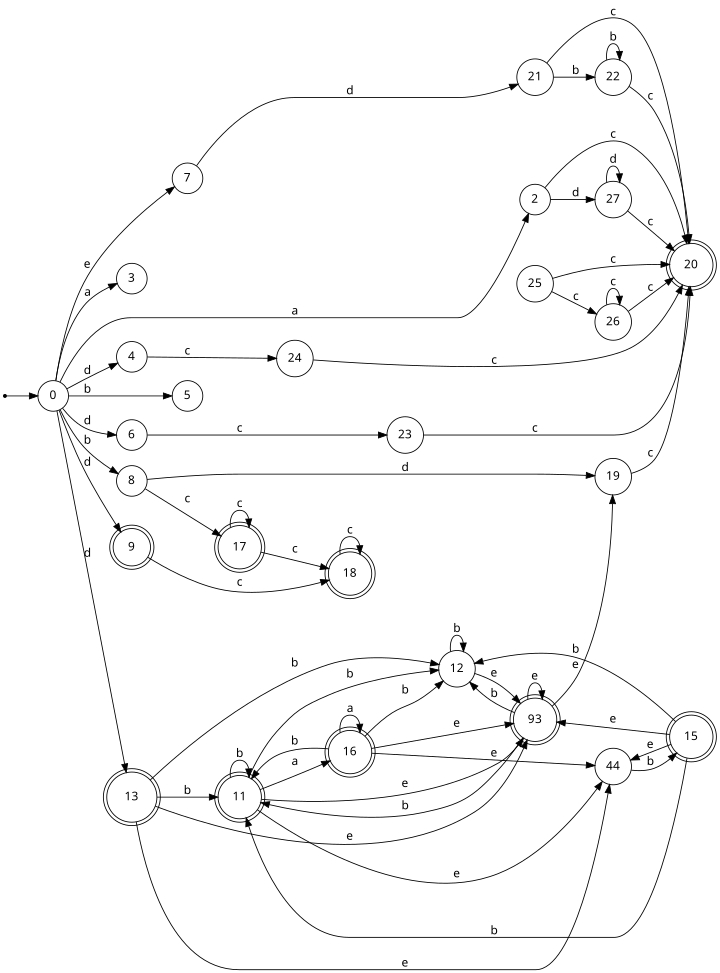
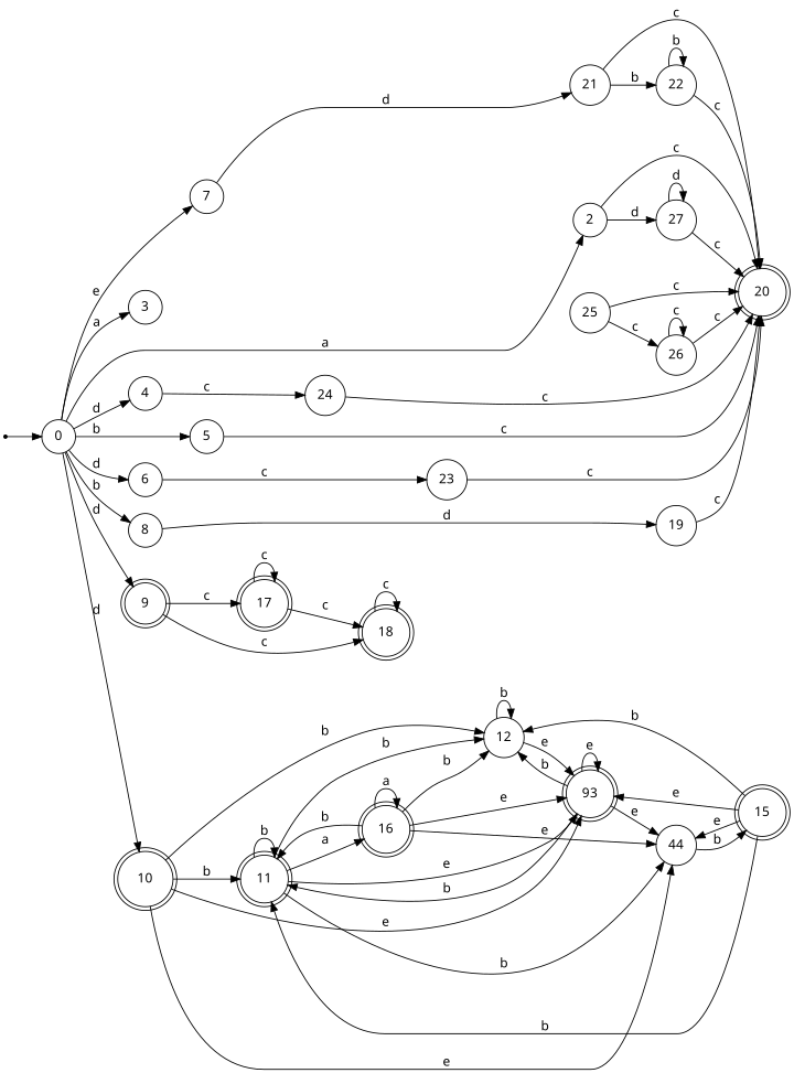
  digraph {
    fontname="Noto Sans"
    rankdir=LR
    node [fontname="Noto Sans" shape=circle]
    edge [fontname="Noto Sans"]
    dummy0 [shape=point]
    0
    2
    3
    4
    5
    6
    7
    8
    9 [shape=doublecircle]
-   10 [shape=doublecircle label=13]
+   10 [shape=doublecircle]
    20 [shape=doublecircle]
    27
    24
    23
    21
    19
    17 [shape=doublecircle]
    18 [shape=doublecircle]
    11 [shape=doublecircle]
    12
    n22 [label=93 shape=doublecircle]
    n23 [label=44]
    25
    26
    22
    16 [shape=doublecircle]
    15 [shape=doublecircle]
    dummy0 -> 0
    0 -> 2 [label=a]
    0 -> 3 [label=a]
    0 -> 4 [label=d]
    0 -> 5 [label=b]
    0 -> 6 [label=d]
    0 -> 7 [label=e]
    0 -> 8 [label=b]
    0 -> 9 [label=d]
    0 -> 10 [label=d]
    2 -> 20 [label=c]
    2 -> 27 [label=d]
    4 -> 24 [label=c]
+   5 -> 20 [label=c]
    6 -> 23 [label=c]
    7 -> 21 [label=d]
    8 -> 19 [label=d]
-   8 -> 17 [label=c]
+   9 -> 17 [label=c]
    9 -> 18 [label=c]
    10 -> 11 [label=b]
    10 -> 12 [label=b]
    10 -> n22 [label=e]
    10 -> n23 [label=e]
    27 -> 20 [label=c]
    27 -> 27 [label=d]
    24 -> 20 [label=c]
    23 -> 20 [label=c]
    21 -> 20 [label=c]
    21 -> 22 [label=b]
    19 -> 20 [label=c]
    17 -> 17 [label=c]
    17 -> 18 [label=c]
    18 -> 18 [label=c]
    11 -> 11 [label=b]
    11 -> 12 [label=b]
    11 -> n22 [label=e]
-   11 -> n23 [label=e]
+   11 -> n23 [label=b]
    11 -> 16 [label=a]
    12 -> 12 [label=b]
    12 -> n22 [label=e]
    n22 -> 11 [label=b]
    n22 -> 12 [label=b]
    n22 -> n22 [label=e]
-   n22 -> 19 [label=e]
+   n22 -> n23 [label=e]
    n23 -> 15 [label=b]
    25 -> 20 [label=c]
    25 -> 26 [label=c]
    26 -> 20 [label=c]
    26 -> 26 [label=c]
    22 -> 20 [label=c]
    22 -> 22 [label=b]
    16 -> 11 [label=b]
    16 -> 12 [label=b]
    16 -> n22 [label=e]
    16 -> n23 [label=e]
    16 -> 16 [label=a]
    15 -> 11 [label=b]
    15 -> 12 [label=b]
    15 -> n22 [label=e]
    15 -> n23 [label=e]
  }
